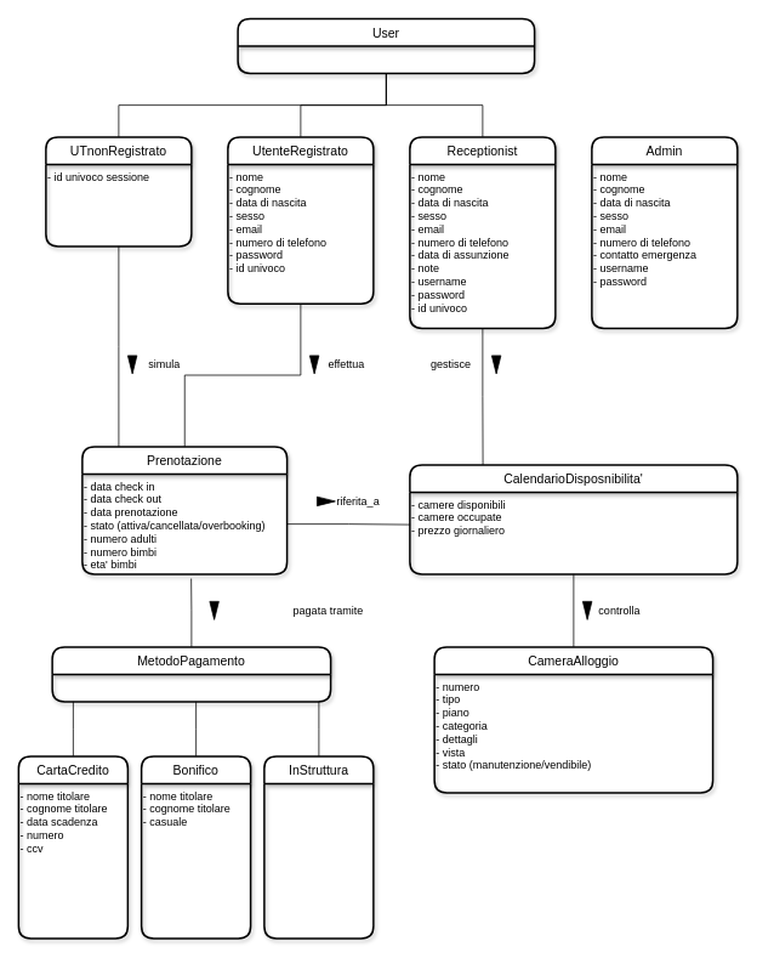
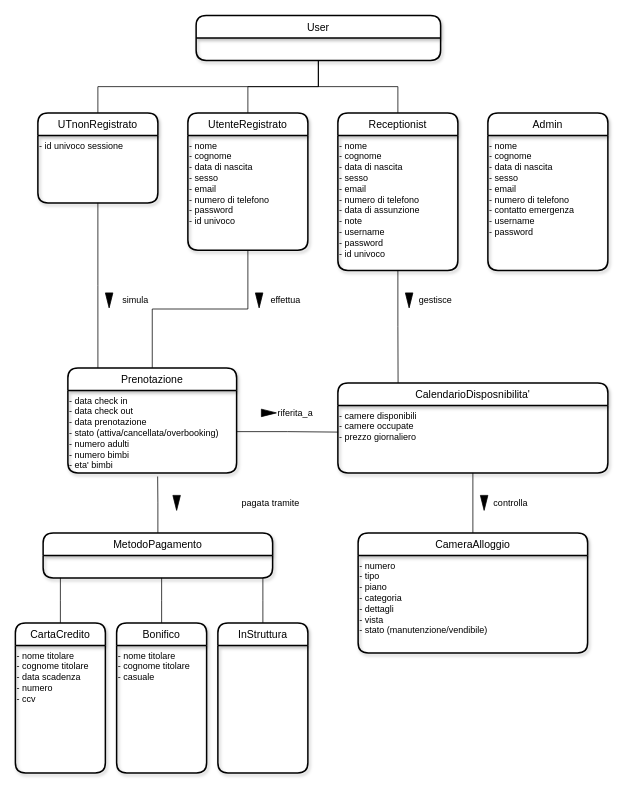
  <mxCell id="0" />
  <mxCell id="1" parent="0" />
  <mxCell id="2" style="edgeStyle=orthogonalEdgeStyle;rounded=0;orthogonalLoop=1;jettySize=auto;html=1;exitX=0.5;exitY=1;exitDx=0;exitDy=0;entryX=0.5;entryY=0;entryDx=0;entryDy=0;endArrow=none;endFill=0;" edge="1" parent="1" source="3" target="4"><mxGeometry relative="1" as="geometry" /></mxCell>
  <mxCell id="3" value="User" style="swimlane;childLayout=stackLayout;horizontal=1;startSize=30;horizontalStack=0;rounded=1;fontSize=14;fontStyle=0;strokeWidth=2;resizeParent=0;resizeLast=1;shadow=1;dashed=0;align=center;gradientColor=none;" parent="1" vertex="1"><mxGeometry x="261" y="20" width="326" height="60" as="geometry"><mxRectangle x="334" y="40" width="70" height="30" as="alternateBounds" /></mxGeometry></mxCell>
  <mxCell id="4" value="UTnonRegistrato" style="swimlane;childLayout=stackLayout;horizontal=1;startSize=30;horizontalStack=0;rounded=1;fontSize=14;fontStyle=0;strokeWidth=2;resizeParent=0;resizeLast=1;shadow=1;dashed=0;align=center;gradientColor=none;" parent="1" vertex="1"><mxGeometry x="50" y="150" width="160" height="120" as="geometry" /></mxCell>
  <mxCell id="5" value="- id univoco sessione" style="text;html=1;align=left;verticalAlign=top;resizable=0;points=[];autosize=1;strokeColor=none;fillColor=none;shadow=0;" parent="4" vertex="1"><mxGeometry y="30" width="160" height="90" as="geometry" /></mxCell>
  <mxCell id="6" style="edgeStyle=orthogonalEdgeStyle;rounded=0;orthogonalLoop=1;jettySize=auto;html=1;exitX=0.5;exitY=0;exitDx=0;exitDy=0;entryX=0.5;entryY=1;entryDx=0;entryDy=0;endArrow=none;endFill=0;" edge="1" parent="1" source="7" target="3"><mxGeometry relative="1" as="geometry" /></mxCell>
  <mxCell id="7" value="UtenteRegistrato" style="swimlane;childLayout=stackLayout;horizontal=1;startSize=30;horizontalStack=0;rounded=1;fontSize=14;fontStyle=0;strokeWidth=2;resizeParent=0;resizeLast=1;shadow=1;dashed=0;align=center;gradientColor=none;" parent="1" vertex="1"><mxGeometry x="250" y="150" width="160" height="183" as="geometry"><mxRectangle x="240" y="160" width="180" height="30" as="alternateBounds" /></mxGeometry></mxCell>
  <mxCell id="8" value="- nome&lt;br&gt;- cognome&lt;br&gt;- data di nascita&lt;br&gt;- sesso&lt;br&gt;- email&lt;br&gt;- numero di telefono&lt;br&gt;- password&lt;br&gt;- id univoco&lt;br&gt;&lt;div&gt;&lt;br&gt;&lt;/div&gt;" style="text;html=1;align=left;verticalAlign=top;resizable=0;points=[];autosize=1;strokeColor=none;fillColor=none;" parent="7" vertex="1"><mxGeometry y="30" width="160" height="153" as="geometry" /></mxCell>
  <mxCell id="9" style="edgeStyle=orthogonalEdgeStyle;rounded=0;orthogonalLoop=1;jettySize=auto;html=1;exitX=0.5;exitY=0;exitDx=0;exitDy=0;entryX=0.5;entryY=1;entryDx=0;entryDy=0;endArrow=none;endFill=0;" edge="1" parent="1" source="10" target="3"><mxGeometry relative="1" as="geometry" /></mxCell>
  <mxCell id="10" value="Receptionist" style="swimlane;childLayout=stackLayout;horizontal=1;startSize=30;horizontalStack=0;rounded=1;fontSize=14;fontStyle=0;strokeWidth=2;resizeParent=0;resizeLast=1;shadow=1;dashed=0;align=center;gradientColor=none;" parent="1" vertex="1"><mxGeometry x="450" y="150" width="160" height="210" as="geometry" /></mxCell>
  <mxCell id="11" value="- nome&lt;br&gt;- cognome&lt;br&gt;- data di nascita&lt;br&gt;- sesso&lt;br&gt;- email&lt;br&gt;- numero di telefono&lt;br&gt;- data di assunzione&lt;br&gt;- note&lt;br&gt;- username&lt;br&gt;- password&lt;br&gt;- id univoco" style="text;html=1;align=left;verticalAlign=top;resizable=0;points=[];autosize=1;strokeColor=none;fillColor=none;" parent="10" vertex="1"><mxGeometry y="30" width="160" height="180" as="geometry" /></mxCell>
  <mxCell id="12" value="Admin" style="swimlane;childLayout=stackLayout;horizontal=1;startSize=30;horizontalStack=0;rounded=1;fontSize=14;fontStyle=0;strokeWidth=2;resizeParent=0;resizeLast=1;shadow=1;dashed=0;align=center;gradientColor=none;" parent="1" vertex="1"><mxGeometry x="650" y="150" width="160" height="210" as="geometry" /></mxCell>
  <mxCell id="13" value="- nome&lt;br&gt;- cognome&lt;br&gt;- data di nascita&lt;br&gt;- sesso&lt;br&gt;- email&lt;br&gt;- numero di telefono&lt;br&gt;- contatto emergenza&lt;br&gt;- username&lt;br&gt;- password" style="text;html=1;align=left;verticalAlign=top;resizable=0;points=[];autosize=1;strokeColor=none;fillColor=none;" parent="12" vertex="1"><mxGeometry y="30" width="160" height="180" as="geometry" /></mxCell>
  <mxCell id="14" value="CameraAlloggio" style="swimlane;childLayout=stackLayout;horizontal=1;startSize=30;horizontalStack=0;rounded=1;fontSize=14;fontStyle=0;strokeWidth=2;resizeParent=0;resizeLast=1;shadow=1;dashed=0;align=center;gradientColor=none;" parent="1" vertex="1"><mxGeometry x="477" y="710" width="306" height="160" as="geometry" /></mxCell>
  <mxCell id="15" value="- numero&lt;br&gt;- tipo&amp;nbsp;&lt;br&gt;- piano&lt;br&gt;- categoria&lt;br&gt;- dettagli&lt;br&gt;- vista&lt;br&gt;- stato (manutenzione/vendibile)" style="text;html=1;align=left;verticalAlign=top;resizable=0;points=[];autosize=1;strokeColor=none;fillColor=none;" vertex="1" parent="14"><mxGeometry y="30" width="306" height="130" as="geometry" /></mxCell>
  <mxCell id="16" style="edgeStyle=orthogonalEdgeStyle;rounded=0;orthogonalLoop=1;jettySize=auto;html=1;entryX=0.5;entryY=0;entryDx=0;entryDy=0;endArrow=none;endFill=0;" edge="1" parent="1" source="17" target="14"><mxGeometry relative="1" as="geometry" /></mxCell>
  <mxCell id="17" value="CalendarioDisposnibilita'" style="swimlane;childLayout=stackLayout;horizontal=1;startSize=30;horizontalStack=0;rounded=1;fontSize=14;fontStyle=0;strokeWidth=2;resizeParent=0;resizeLast=1;shadow=1;dashed=0;align=center;gradientColor=none;" parent="1" vertex="1"><mxGeometry x="450" y="510" width="360" height="120" as="geometry" /></mxCell>
  <mxCell id="18" value="- camere disponibili&lt;br&gt;- camere occupate&lt;br&gt;- prezzo giornaliero" style="text;html=1;align=left;verticalAlign=top;resizable=0;points=[];autosize=1;strokeColor=none;fillColor=none;" vertex="1" parent="17"><mxGeometry y="30" width="360" height="90" as="geometry" /></mxCell>
  <mxCell id="19" value="Prenotazione" style="swimlane;childLayout=stackLayout;horizontal=1;startSize=30;horizontalStack=0;rounded=1;fontSize=14;fontStyle=0;strokeWidth=2;resizeParent=0;resizeLast=1;shadow=1;dashed=0;align=center;gradientColor=none;" parent="1" vertex="1"><mxGeometry x="90" y="490" width="225" height="140" as="geometry" /></mxCell>
  <mxCell id="20" value="- data check in&lt;br&gt;- data check out&lt;br&gt;- data prenotazione&lt;br&gt;- stato (attiva/cancellata/overbooking)&lt;br&gt;- numero adulti&lt;br&gt;- numero bimbi&lt;br&gt;- eta' bimbi" style="text;html=1;align=left;verticalAlign=top;resizable=0;points=[];autosize=1;strokeColor=none;fillColor=none;" vertex="1" parent="19"><mxGeometry y="30" width="225" height="110" as="geometry" /></mxCell>
  <mxCell id="21" style="edgeStyle=orthogonalEdgeStyle;rounded=0;orthogonalLoop=1;jettySize=auto;html=1;entryX=0.5;entryY=0;entryDx=0;entryDy=0;endArrow=none;endFill=0;" edge="1" parent="1" source="8" target="19"><mxGeometry relative="1" as="geometry" /></mxCell>
  <mxCell id="22" value="" style="triangle;whiteSpace=wrap;html=1;direction=south;fillColor=#000000;" vertex="1" parent="1"><mxGeometry x="340" y="390" width="10" height="20" as="geometry" /></mxCell>
  <mxCell id="23" value="effettua" style="text;html=1;align=center;verticalAlign=middle;resizable=0;points=[];autosize=1;strokeColor=none;fillColor=none;" vertex="1" parent="1"><mxGeometry x="350" y="390" width="60" height="20" as="geometry" /></mxCell>
  <mxCell id="24" value="" style="triangle;whiteSpace=wrap;html=1;direction=south;fillColor=#000000;" vertex="1" parent="1"><mxGeometry x="140" y="390" width="10" height="20" as="geometry" /></mxCell>
  <mxCell id="25" value="simula" style="text;html=1;align=center;verticalAlign=middle;resizable=0;points=[];autosize=1;strokeColor=none;fillColor=none;" vertex="1" parent="1"><mxGeometry x="155" y="390" width="50" height="20" as="geometry" /></mxCell>
  <mxCell id="26" style="edgeStyle=orthogonalEdgeStyle;rounded=0;orthogonalLoop=1;jettySize=auto;html=1;endArrow=none;endFill=0;entryX=0.178;entryY=0;entryDx=0;entryDy=0;entryPerimeter=0;" edge="1" parent="1" source="5" target="19"><mxGeometry relative="1" as="geometry"><mxPoint x="130" y="430" as="targetPoint" /></mxGeometry></mxCell>
  <mxCell id="27" style="edgeStyle=orthogonalEdgeStyle;rounded=0;orthogonalLoop=1;jettySize=auto;html=1;exitX=0.5;exitY=0;exitDx=0;exitDy=0;entryX=0.532;entryY=1.044;entryDx=0;entryDy=0;entryPerimeter=0;endArrow=none;endFill=0;" edge="1" parent="1" source="28" target="20"><mxGeometry relative="1" as="geometry" /></mxCell>
  <mxCell id="28" value="MetodoPagamento" style="swimlane;childLayout=stackLayout;horizontal=1;startSize=30;horizontalStack=0;rounded=1;fontSize=14;fontStyle=0;strokeWidth=2;resizeParent=0;resizeLast=1;shadow=1;dashed=0;align=center;gradientColor=none;" vertex="1" parent="1"><mxGeometry x="57" y="710" width="306" height="60" as="geometry" /></mxCell>
  <mxCell id="29" style="edgeStyle=orthogonalEdgeStyle;rounded=0;orthogonalLoop=1;jettySize=auto;html=1;exitX=0.5;exitY=0;exitDx=0;exitDy=0;endArrow=none;endFill=0;" edge="1" parent="1" source="30"><mxGeometry relative="1" as="geometry"><mxPoint x="80" y="770" as="targetPoint" /></mxGeometry></mxCell>
  <mxCell id="30" value="CartaCredito" style="swimlane;childLayout=stackLayout;horizontal=1;startSize=30;horizontalStack=0;rounded=1;fontSize=14;fontStyle=0;strokeWidth=2;resizeParent=0;resizeLast=1;shadow=1;dashed=0;align=center;gradientColor=none;" vertex="1" parent="1"><mxGeometry x="20" y="830" width="120" height="200" as="geometry" /></mxCell>
  <mxCell id="31" value="- nome titolare&lt;br&gt;- cognome titolare&lt;br&gt;- data scadenza&lt;br&gt;- numero&lt;br&gt;&lt;div&gt;&lt;span&gt;- ccv&lt;/span&gt;&lt;/div&gt;" style="text;html=1;align=left;verticalAlign=top;resizable=0;points=[];autosize=1;strokeColor=none;fillColor=none;" vertex="1" parent="30"><mxGeometry y="30" width="120" height="170" as="geometry" /></mxCell>
  <mxCell id="32" style="edgeStyle=orthogonalEdgeStyle;rounded=0;orthogonalLoop=1;jettySize=auto;html=1;exitX=0.5;exitY=0;exitDx=0;exitDy=0;endArrow=none;endFill=0;" edge="1" parent="1" source="33"><mxGeometry relative="1" as="geometry"><mxPoint x="215" y="770" as="targetPoint" /></mxGeometry></mxCell>
  <mxCell id="33" value="Bonifico" style="swimlane;childLayout=stackLayout;horizontal=1;startSize=30;horizontalStack=0;rounded=1;fontSize=14;fontStyle=0;strokeWidth=2;resizeParent=0;resizeLast=1;shadow=1;dashed=0;align=center;gradientColor=none;" vertex="1" parent="1"><mxGeometry x="155" y="830" width="120" height="200" as="geometry" /></mxCell>
  <mxCell id="34" value="- nome titolare&lt;br&gt;- cognome titolare&lt;br&gt;- casuale" style="text;html=1;align=left;verticalAlign=top;resizable=0;points=[];autosize=1;strokeColor=none;fillColor=none;" vertex="1" parent="33"><mxGeometry y="30" width="120" height="170" as="geometry" /></mxCell>
  <mxCell id="35" style="edgeStyle=orthogonalEdgeStyle;rounded=0;orthogonalLoop=1;jettySize=auto;html=1;exitX=0.5;exitY=0;exitDx=0;exitDy=0;endArrow=none;endFill=0;" edge="1" parent="1" source="36"><mxGeometry relative="1" as="geometry"><mxPoint x="350" y="770" as="targetPoint" /></mxGeometry></mxCell>
  <mxCell id="36" value="InStruttura" style="swimlane;childLayout=stackLayout;horizontal=1;startSize=30;horizontalStack=0;rounded=1;fontSize=14;fontStyle=0;strokeWidth=2;resizeParent=0;resizeLast=1;shadow=1;dashed=0;align=center;gradientColor=none;" vertex="1" parent="1"><mxGeometry x="290" y="830" width="120" height="200" as="geometry" /></mxCell>
  <mxCell id="37" style="edgeStyle=orthogonalEdgeStyle;rounded=0;orthogonalLoop=1;jettySize=auto;html=1;entryX=0.223;entryY=0;entryDx=0;entryDy=0;entryPerimeter=0;endArrow=none;endFill=0;" edge="1" parent="1" source="11" target="17"><mxGeometry relative="1" as="geometry" /></mxCell>
  <mxCell id="38" value="" style="triangle;whiteSpace=wrap;html=1;direction=south;fillColor=#000000;" vertex="1" parent="1"><mxGeometry x="540" y="390" width="10" height="20" as="geometry" /></mxCell>
- <mxCell id="39" value="gestisce" style="text;html=1;align=center;verticalAlign=middle;resizable=0;points=[];autosize=1;strokeColor=none;fillColor=none;" vertex="1" parent="1"><mxGeometry x="465" y="390" width="60" height="20" as="geometry" /></mxCell>
+ <mxCell id="39" value="gestisce" style="text;html=1;align=center;verticalAlign=middle;resizable=0;points=[];autosize=1;strokeColor=none;fillColor=none;" vertex="1" parent="1"><mxGeometry x="550" y="390" width="60" height="20" as="geometry" /></mxCell>
  <mxCell id="40" value="" style="triangle;whiteSpace=wrap;html=1;direction=south;fillColor=#000000;" vertex="1" parent="1"><mxGeometry x="230" y="660" width="10" height="20" as="geometry" /></mxCell>
  <mxCell id="41" value="pagata tramite" style="text;html=1;align=center;verticalAlign=middle;resizable=0;points=[];autosize=1;strokeColor=none;fillColor=none;" vertex="1" parent="1"><mxGeometry x="315" y="660" width="90" height="20" as="geometry" /></mxCell>
  <mxCell id="42" value="" style="triangle;whiteSpace=wrap;html=1;direction=south;fillColor=#000000;rotation=-90;" vertex="1" parent="1"><mxGeometry x="353" y="540" width="10" height="20" as="geometry" /></mxCell>
  <mxCell id="43" value="riferita_a" style="text;html=1;align=center;verticalAlign=middle;resizable=0;points=[];autosize=1;strokeColor=none;fillColor=none;" vertex="1" parent="1"><mxGeometry x="363" y="540" width="60" height="20" as="geometry" /></mxCell>
  <mxCell id="44" value="" style="triangle;whiteSpace=wrap;html=1;direction=south;fillColor=#000000;" vertex="1" parent="1"><mxGeometry x="640" y="660" width="10" height="20" as="geometry" /></mxCell>
  <mxCell id="45" value="controlla" style="text;html=1;align=center;verticalAlign=middle;resizable=0;points=[];autosize=1;strokeColor=none;fillColor=none;" vertex="1" parent="1"><mxGeometry x="650" y="660" width="60" height="20" as="geometry" /></mxCell>
  <mxCell id="46" style="edgeStyle=orthogonalEdgeStyle;rounded=0;orthogonalLoop=1;jettySize=auto;html=1;entryX=0.001;entryY=0.396;entryDx=0;entryDy=0;entryPerimeter=0;endArrow=none;endFill=0;" edge="1" parent="1" source="20" target="18"><mxGeometry relative="1" as="geometry" /></mxCell>
